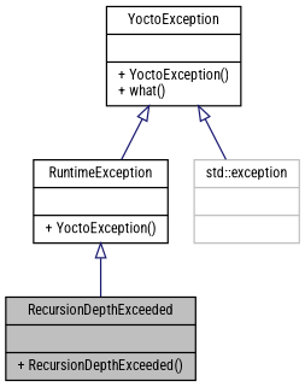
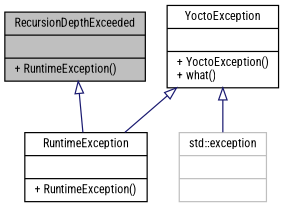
  digraph {
    fontname="Roboto Condensed"
    node [color=black fillcolor=white fontname="Roboto Condensed" fontsize=10 shape=record style=filled]
    edge [arrowtail=onormal color=midnightblue dir=back fontname="Roboto Condensed" fontsize=10 labelfontname=Helvetica labelfontsize=10 style=solid]
-   n1 [fillcolor=grey75 fontcolor=black height=0.2 label="{RecursionDepthExceeded\n||+ RecursionDepthExceeded()\l}" width=0.4]
-   n2 [height=0.2 label="{RuntimeException\n||+ YoctoException()\l}" width=0.4]
+   n1 [fillcolor=grey75 fontcolor=black height=0.2 label="{RecursionDepthExceeded\n||+ RuntimeException()\l}" width=0.4]
+   n2 [height=0.2 label="{RuntimeException\n||+ RuntimeException()\l}" width=0.4]
    n3 [height=0.2 label="{YoctoException\n||+ YoctoException()\l+ what()\l}" width=0.4]
    n4 [color=grey75 height=0.2 label="{std::exception\n||}" width=0.4]
-   n2 -> n1
+   n1 -> n2
    n3 -> n2
    n3 -> n4
  }
